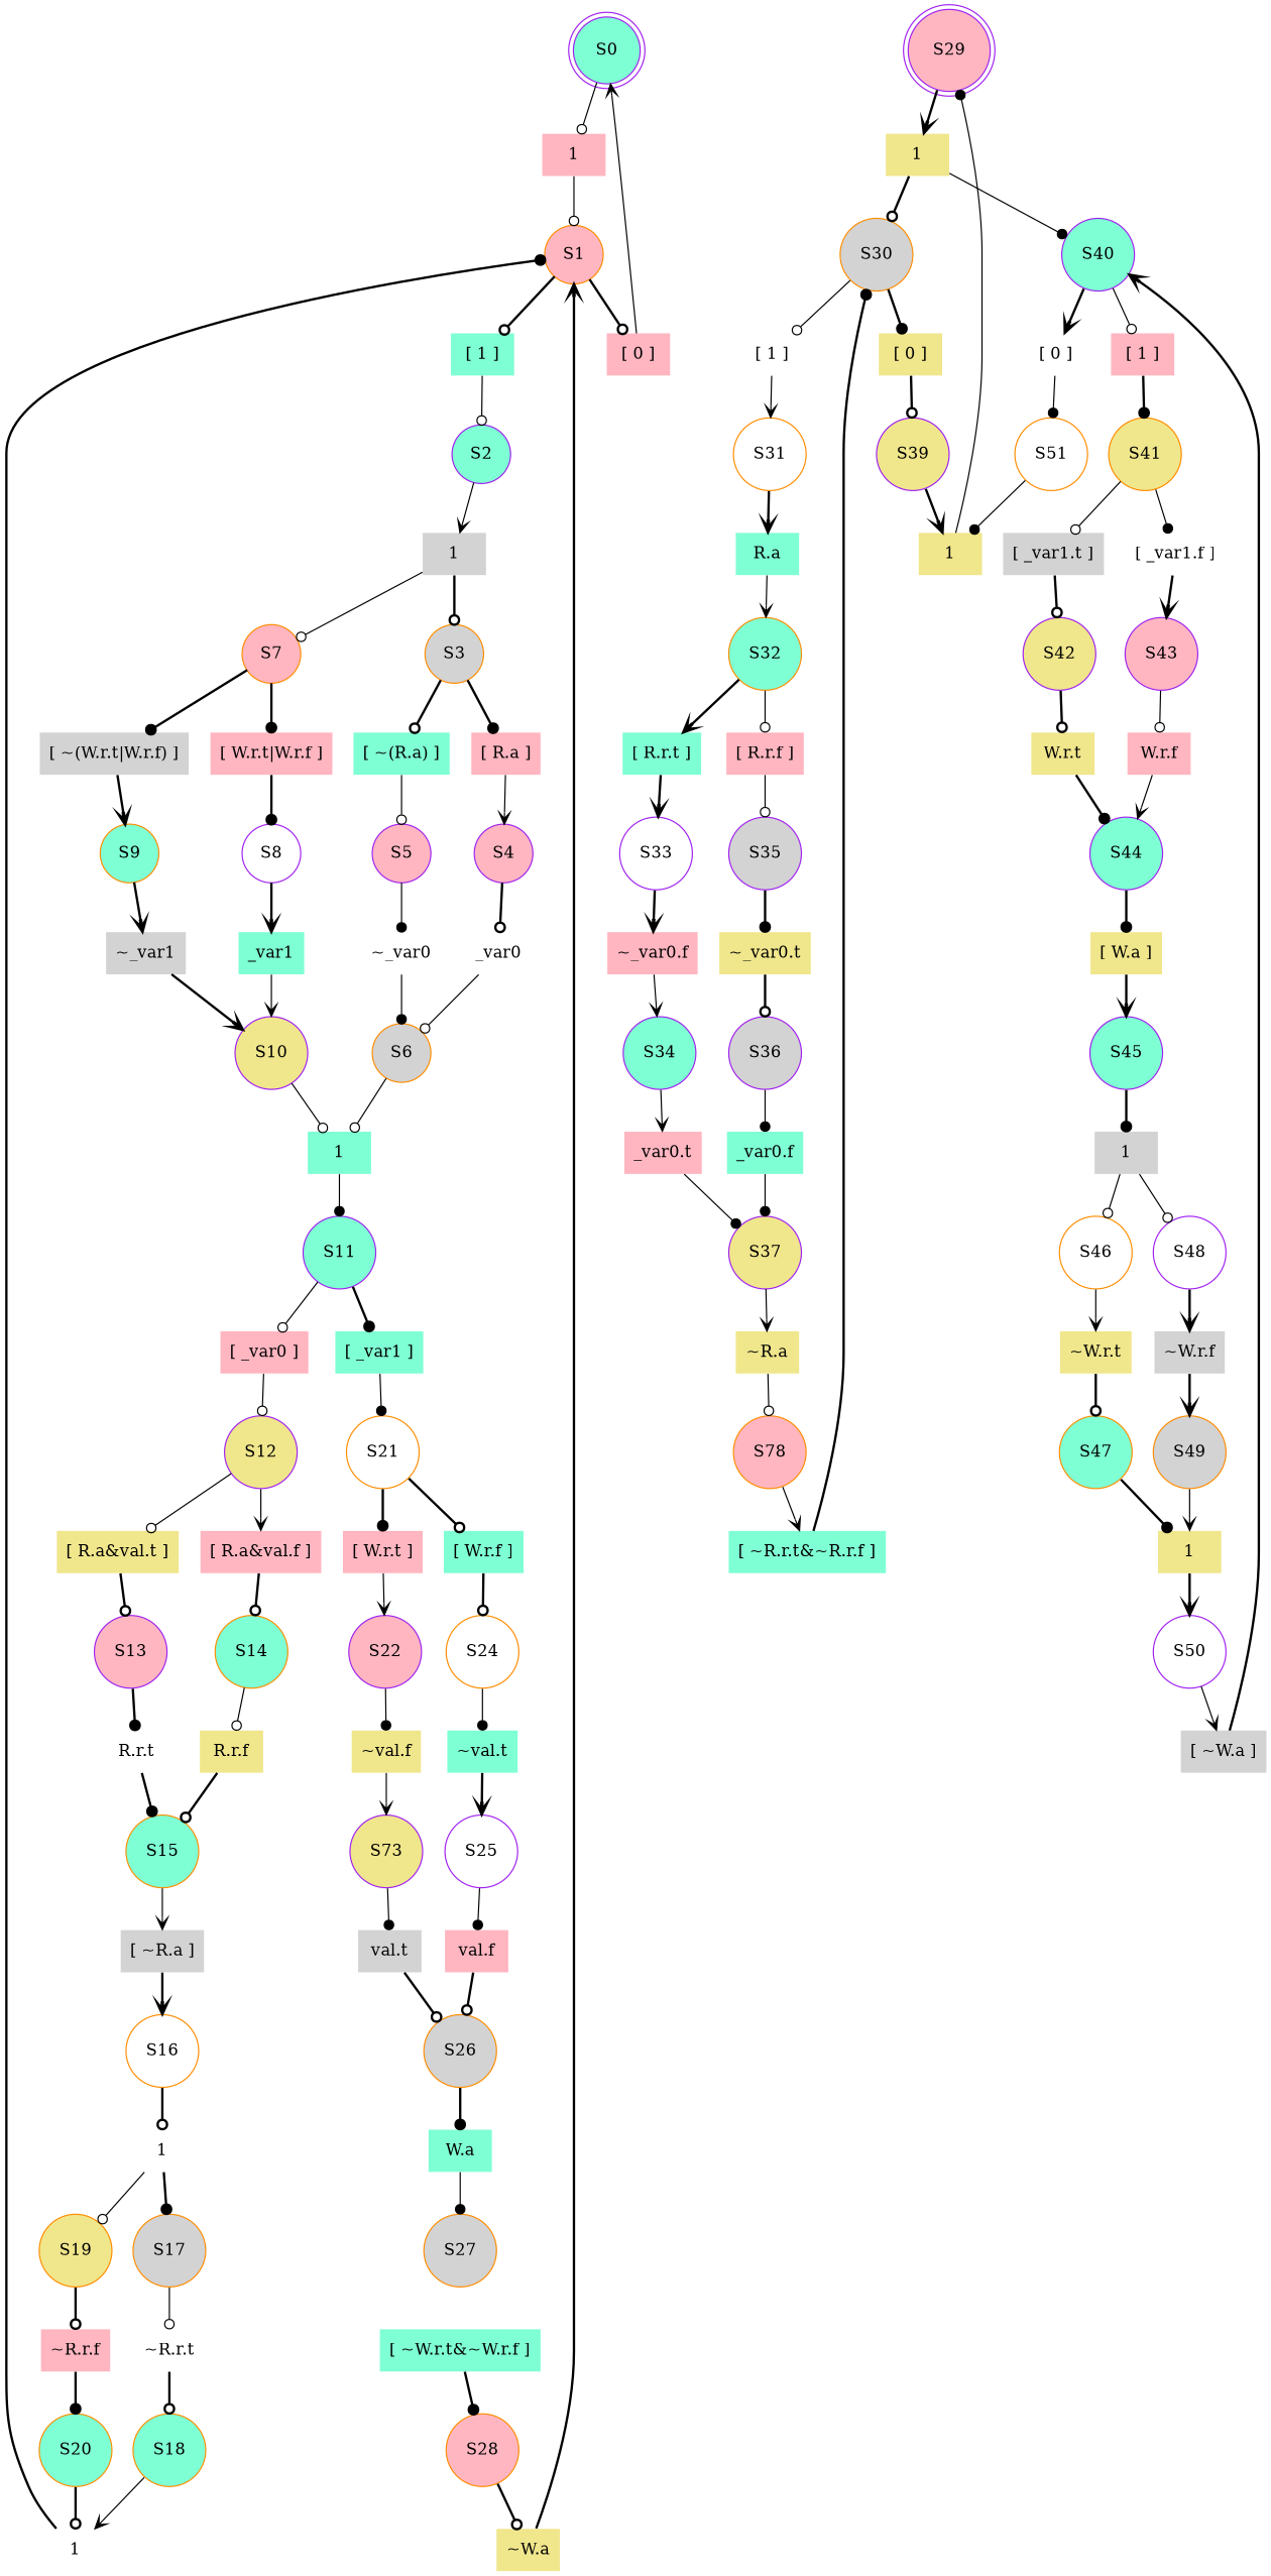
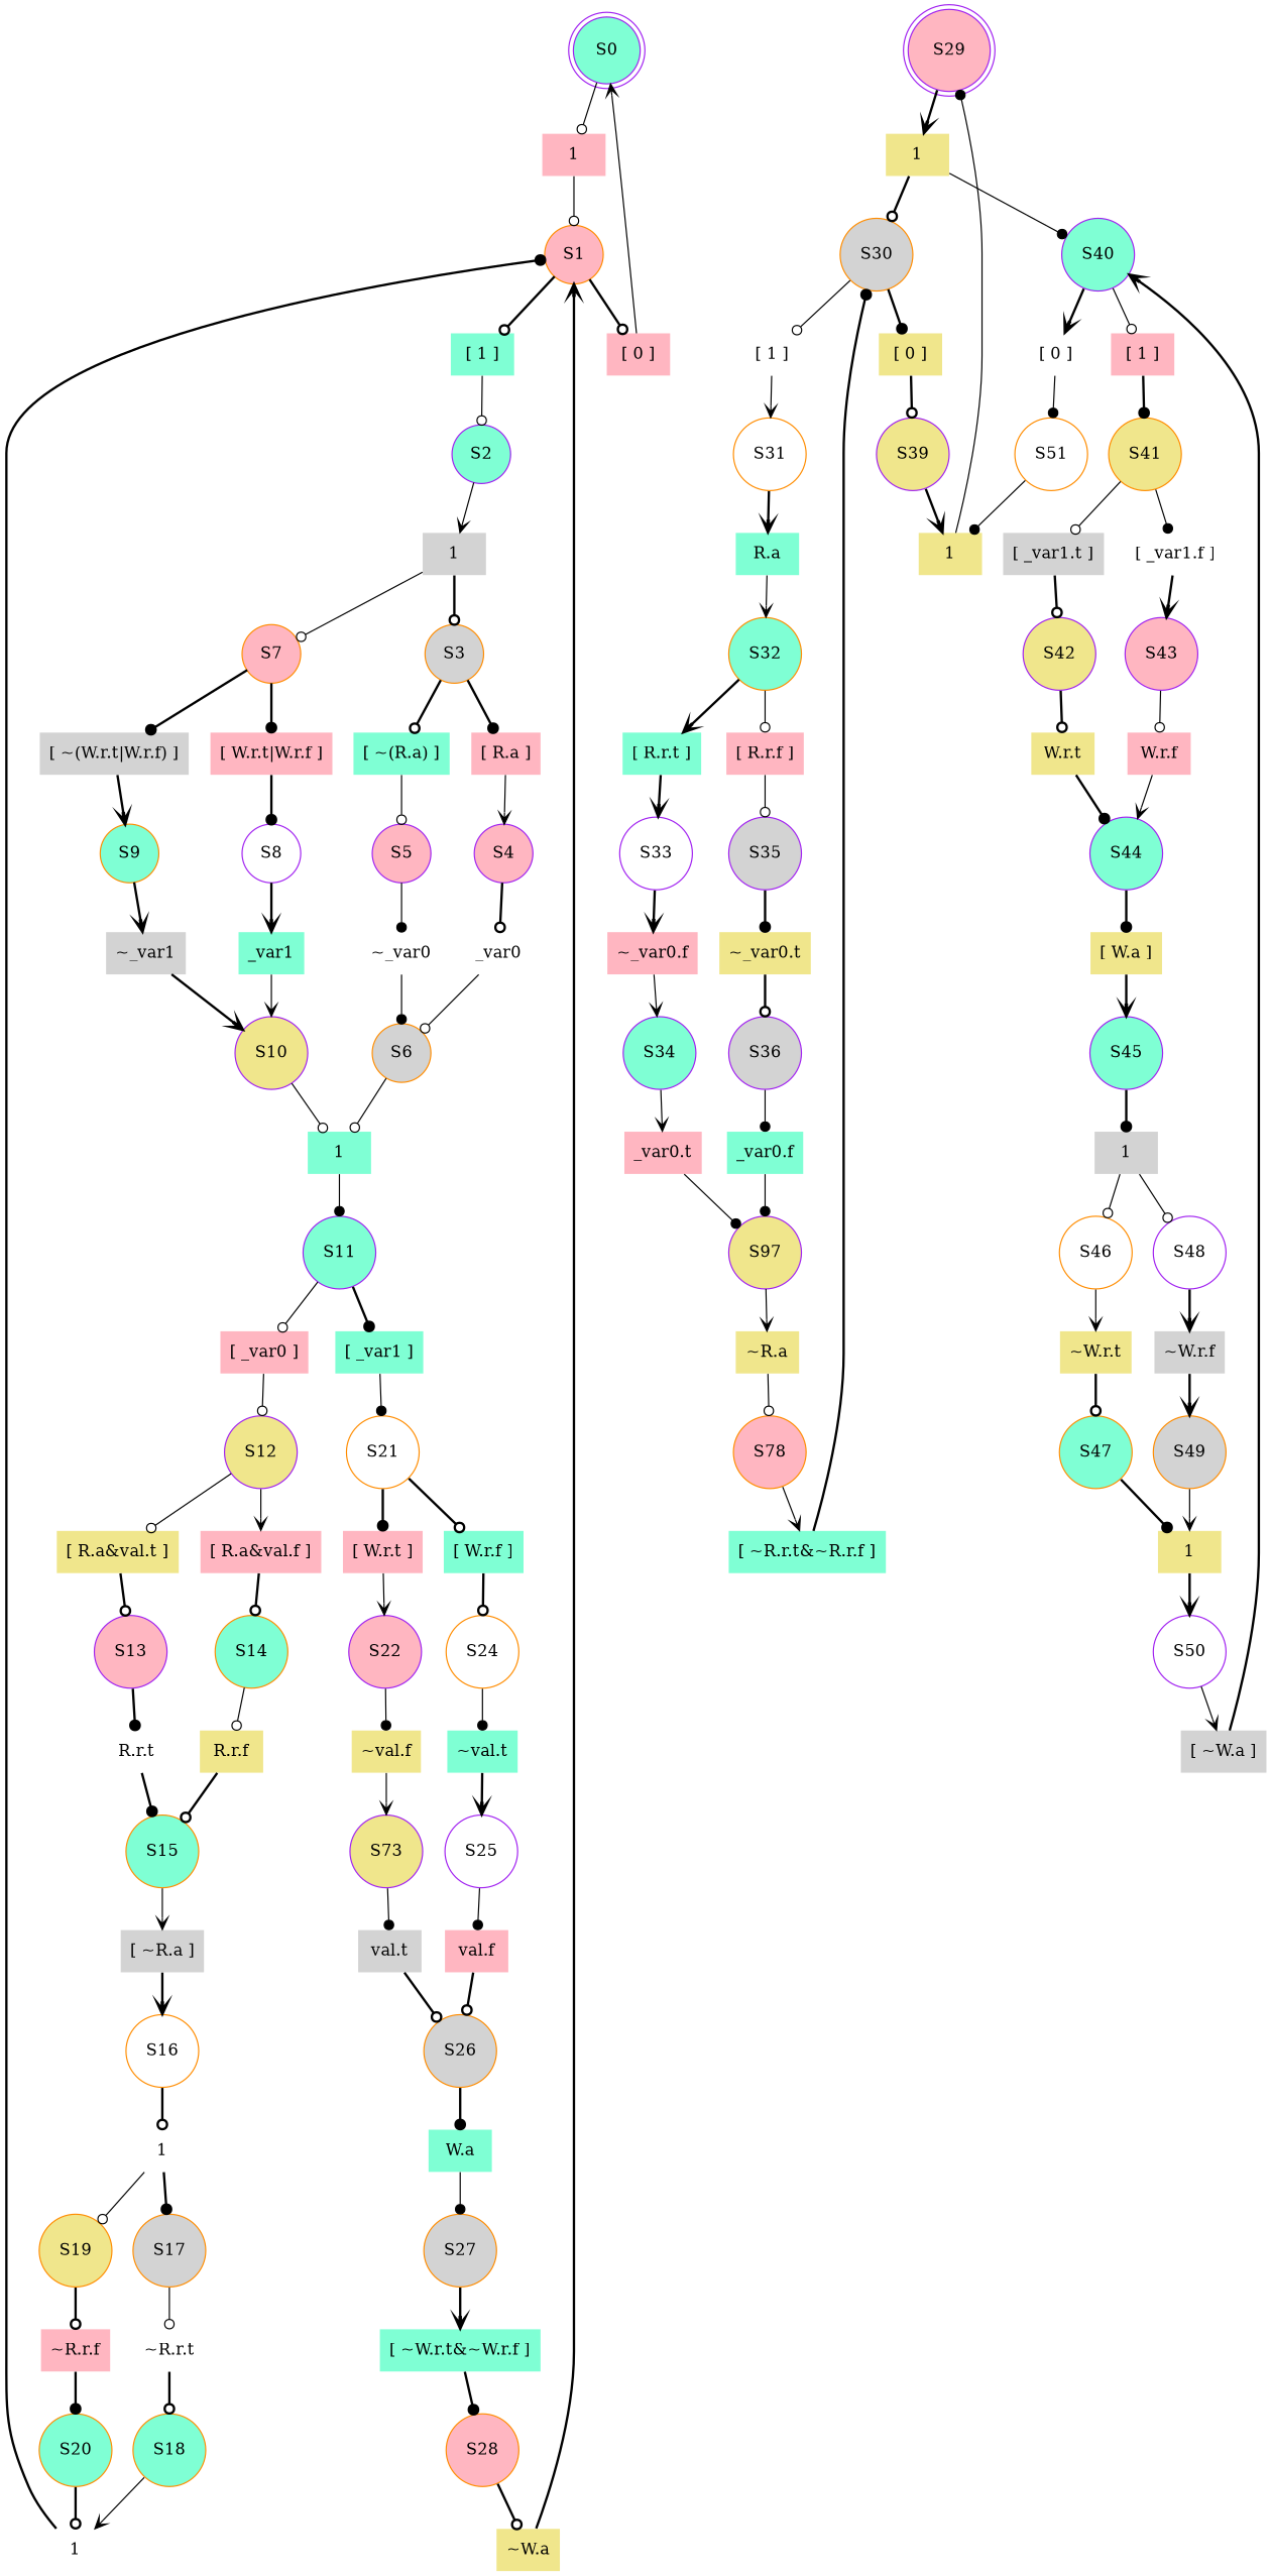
  digraph {
    node [color=darkorange fillcolor=aquamarine shape=plaintext style=filled]
    edge [arrowhead=odot style=bold]
    S0 [color=purple peripheries=2 shape=circle width=0.15]
    n2 [color=purple fillcolor=lightpink label=1]
    S1 [fillcolor=lightpink shape=circle width=0.25]
    n4 [color=purple label="[ 1 ]"]
    n5 [color=purple fillcolor=lightpink label="[ 0 ]"]
    S2 [color=purple shape=circle width=0.25]
    n7 [color=purple fillcolor=lightgrey label=1]
    S3 [fillcolor=lightgrey shape=circle width=0.25]
    S7 [fillcolor=lightpink shape=circle width=0.25]
    n10 [fillcolor=lightpink label="[ R.a ]"]
    n11 [label="[ ~(R.a) ]"]
    S4 [color=purple fillcolor=lightpink shape=circle width=0.25]
    n13 [fillcolor=white label=_var0]
    S6 [fillcolor=lightgrey shape=circle width=0.25]
    S5 [color=purple fillcolor=lightpink shape=circle width=0.25]
    n16 [color=purple fillcolor=white label="~_var0"]
    n17 [color=purple label=1]
    n18 [fillcolor=lightpink label="[ W.r.t|W.r.f ]"]
    n19 [fillcolor=lightgrey label="[ ~(W.r.t|W.r.f) ]"]
    S8 [color=purple fillcolor=white shape=circle width=0.25]
    n21 [label=_var1]
    S10 [color=purple fillcolor=khaki shape=circle width=0.25]
    S9 [shape=circle width=0.25]
    n24 [fillcolor=lightgrey label="~_var1"]
    S11 [color=purple shape=circle width=0.25]
    n26 [color=purple fillcolor=lightpink label="[ _var0 ]"]
    n27 [label="[ _var1 ]"]
    S12 [color=purple fillcolor=khaki shape=circle width=0.25]
    n29 [color=purple fillcolor=khaki label="[ R.a&val.t ]"]
    n30 [color=purple fillcolor=lightpink label="[ R.a&val.f ]"]
    S13 [color=purple fillcolor=lightpink shape=circle width=0.25]
    n32 [color=purple fillcolor=white label="R.r.t"]
    S15 [shape=circle width=0.25]
    S14 [shape=circle width=0.25]
    n35 [fillcolor=khaki label="R.r.f"]
    n36 [fillcolor=lightgrey label="[ ~R.a ]"]
    S16 [fillcolor=white shape=circle width=0.25]
    n38 [color=purple fillcolor=white label=1]
    S17 [fillcolor=lightgrey shape=circle width=0.25]
    S19 [fillcolor=khaki shape=circle width=0.25]
    n41 [fillcolor=white label="~R.r.t"]
    S18 [shape=circle width=0.25]
    n43 [fillcolor=white label=1]
    n44 [color=purple fillcolor=lightpink label="~R.r.f"]
    S20 [shape=circle width=0.25]
    S21 [fillcolor=white shape=circle width=0.25]
    n47 [color=purple fillcolor=lightpink label="[ W.r.t ]"]
    n48 [label="[ W.r.f ]"]
    S22 [color=purple fillcolor=lightpink shape=circle width=0.25]
    n50 [fillcolor=khaki label="~val.f"]
    n51 [color=purple fillcolor=khaki label=S73 shape=circle width=0.25]
    n52 [color=purple fillcolor=lightgrey label="val.t"]
    S26 [fillcolor=lightgrey shape=circle width=0.25]
    S24 [fillcolor=white shape=circle width=0.25]
    n55 [label="~val.t"]
    S25 [color=purple fillcolor=white shape=circle width=0.25]
    n57 [fillcolor=lightpink label="val.f"]
    n58 [color=purple label="W.a"]
    S27 [fillcolor=lightgrey shape=circle width=0.25]
    n60 [label="[ ~W.r.t&~W.r.f ]"]
    S28 [fillcolor=lightpink shape=circle width=0.25]
    n62 [fillcolor=khaki label="~W.a"]
    S29 [color=purple fillcolor=lightpink peripheries=2 shape=circle width=0.15]
    n64 [color=purple fillcolor=khaki label=1]
    S30 [fillcolor=lightgrey shape=circle width=0.25]
    S40 [color=purple shape=circle width=0.25]
    n67 [fillcolor=white label="[ 1 ]"]
    n68 [color=purple fillcolor=khaki label="[ 0 ]"]
    S31 [fillcolor=white shape=circle width=0.25]
    n70 [color=purple label="R.a"]
    S32 [shape=circle width=0.25]
    n72 [color=purple label="[ R.r.t ]"]
    n73 [fillcolor=lightpink label="[ R.r.f ]"]
    S33 [color=purple fillcolor=white shape=circle width=0.25]
    n75 [fillcolor=lightpink label="~_var0.f"]
    S34 [color=purple shape=circle width=0.25]
    n77 [color=purple fillcolor=lightpink label="_var0.t"]
-   S37 [color=purple fillcolor=khaki shape=circle width=0.25]
+   S37 [color=purple fillcolor=khaki shape=circle width=0.25 label=S97]
    S35 [color=purple fillcolor=lightgrey shape=circle width=0.25]
    n80 [color=purple fillcolor=khaki label="~_var0.t"]
    S36 [color=purple fillcolor=lightgrey shape=circle width=0.25]
    n82 [label="_var0.f"]
    n83 [fillcolor=khaki label="~R.a"]
    n84 [fillcolor=lightpink label=S78 shape=circle width=0.25]
    n85 [label="[ ~R.r.t&~R.r.f ]"]
    S39 [color=purple fillcolor=khaki shape=circle width=0.25]
    n87 [color=purple fillcolor=khaki label=1]
    n88 [fillcolor=lightpink label="[ 1 ]"]
    n89 [fillcolor=white label="[ 0 ]"]
    S41 [fillcolor=khaki shape=circle width=0.25]
    n91 [fillcolor=lightgrey label="[ _var1.t ]"]
    n92 [color=purple fillcolor=white label="[ _var1.f ]"]
    S42 [color=purple fillcolor=khaki shape=circle width=0.25]
    n94 [color=purple fillcolor=khaki label="W.r.t"]
    S44 [color=purple shape=circle width=0.25]
    S43 [color=purple fillcolor=lightpink shape=circle width=0.25]
    n97 [fillcolor=lightpink label="W.r.f"]
    n98 [fillcolor=khaki label="[ W.a ]"]
    S45 [color=purple shape=circle width=0.25]
    n100 [color=purple fillcolor=lightgrey label=1]
    S46 [fillcolor=white shape=circle width=0.25]
    S48 [color=purple fillcolor=white shape=circle width=0.25]
    n103 [fillcolor=khaki label="~W.r.t"]
    S47 [shape=circle width=0.25]
    n105 [fillcolor=khaki label=1]
    n106 [fillcolor=lightgrey label="~W.r.f"]
    S49 [fillcolor=lightgrey shape=circle width=0.25]
    S50 [color=purple fillcolor=white shape=circle width=0.25]
    n109 [color=purple fillcolor=lightgrey label="[ ~W.a ]"]
    S51 [fillcolor=white shape=circle width=0.25]
    subgraph sub_1 {
      elaborate=true
      reset="~R.r.t&~R.r.f&~R.a&~W.r.t&~W.r.f&~W.a&~val.t&~val.f"
      type=local
      variables="R.r.t,R.r.f,R.a,W.r.t,W.r.f,W.a,val.t,val.f,_var0,_var1"
      S0
      n2
      S1
      n4
      n5
      S2
      n7
      S3
      S7
      n10
      n11
      S4
      n13
      S6
      S5
      n16
      n17
      n18
      n19
      S8
      n21
      S10
      S9
      n24
      S11
      n26
      n27
      S12
      n29
      n30
      S13
      n32
      S15
      S14
      n35
      n36
      S16
      n38
      S17
      S19
      n41
      S18
      n43
      n44
      S20
      S21
      n47
      n48
      S22
      n50
      n51
      n52
      S26
      S24
      n55
      S25
      n57
      n58
      S27
      n60
      S28
      n62
    }
    subgraph sub_2 {
      elaborate=false
      reset="~R.r.t&~R.r.f&~R.a&~W.r.t&~W.r.f&~W.a&~_var0.t&~_var0.f&~_var1.t&~_var1.f"
      type=remote
      variables="R.r.t,R.r.f,R.a,W.r.t,W.r.f,W.a,_var0.t,_var0.f,_var1.t,_var1.f"
      S29
      n64
      S30
      S40
      n67
      n68
      S31
      n70
      S32
      n72
      n73
      S33
      n75
      S34
      n77
      S37
      S35
      n80
      S36
      n82
      n83
      n84
      n85
      S39
      n87
      n88
      n89
      S41
      n91
      n92
      S42
      n94
      S44
      S43
      n97
      n98
      S45
      n100
      S46
      S48
      n103
      S47
      n105
      n106
      S49
      S50
      n109
      S51
    }
    S0 -> n2 [style=solid]
    n2 -> S1 [style=solid]
    S1 -> n4
    S1 -> n5
    n4 -> S2 [style=solid]
    n5 -> S0 [arrowhead=vee style=solid]
    S2 -> n7 [arrowhead=vee style=solid]
    n7 -> S3
    n7 -> S7 [style=solid]
    S3 -> n10 [arrowhead=dot]
    S3 -> n11
    S7 -> n18 [arrowhead=dot]
    S7 -> n19 [arrowhead=dot]
    n10 -> S4 [arrowhead=vee style=solid]
    n11 -> S5 [style=solid]
    S4 -> n13
    n13 -> S6 [style=solid]
    S6 -> n17 [style=solid]
    S5 -> n16 [arrowhead=dot style=solid]
    n16 -> S6 [arrowhead=dot style=solid]
    n17 -> S11 [arrowhead=dot style=solid]
    n18 -> S8 [arrowhead=dot]
    n19 -> S9 [arrowhead=vee]
    S8 -> n21 [arrowhead=vee]
    n21 -> S10 [arrowhead=vee style=solid]
    S10 -> n17 [style=solid]
    S9 -> n24 [arrowhead=vee]
    n24 -> S10 [arrowhead=vee]
    S11 -> n26 [style=solid]
    S11 -> n27 [arrowhead=dot]
    n26 -> S12 [style=solid]
    n27 -> S21 [arrowhead=dot style=solid]
    S12 -> n29 [style=solid]
    S12 -> n30 [arrowhead=vee style=solid]
    n29 -> S13
    n30 -> S14
    S13 -> n32 [arrowhead=dot]
    n32 -> S15 [arrowhead=dot]
    S15 -> n36 [arrowhead=vee style=solid]
    S14 -> n35 [style=solid]
    n35 -> S15
    n36 -> S16 [arrowhead=vee]
    S16 -> n38
    n38 -> S17 [arrowhead=dot]
    n38 -> S19 [style=solid]
    S17 -> n41 [style=solid]
    S19 -> n44
    n41 -> S18
    S18 -> n43 [arrowhead=vee style=solid]
    n43 -> S1 [arrowhead=dot]
    n44 -> S20 [arrowhead=dot]
    S20 -> n43
    S21 -> n47 [arrowhead=dot]
    S21 -> n48
    n47 -> S22 [arrowhead=vee style=solid]
    n48 -> S24
    S22 -> n50 [arrowhead=dot style=solid]
    n50 -> n51 [arrowhead=vee style=solid]
    n51 -> n52 [arrowhead=dot style=solid]
    n52 -> S26
    S26 -> n58 [arrowhead=dot]
    S24 -> n55 [arrowhead=dot style=solid]
    n55 -> S25 [arrowhead=vee]
    S25 -> n57 [arrowhead=dot style=solid]
    n57 -> S26
    n58 -> S27 [arrowhead=dot style=solid]
+   S27 -> n60 [arrowhead=vee]
    n60 -> S28 [arrowhead=dot]
    S28 -> n62
    n62 -> S1 [arrowhead=vee]
    S29 -> n64 [arrowhead=vee]
    n64 -> S30
    n64 -> S40 [arrowhead=dot style=solid]
    S30 -> n67 [style=solid]
    S30 -> n68 [arrowhead=dot]
    S40 -> n88 [style=solid]
    S40 -> n89 [arrowhead=vee]
    n67 -> S31 [arrowhead=vee style=solid]
    n68 -> S39
    S31 -> n70 [arrowhead=vee]
    n70 -> S32 [arrowhead=vee style=solid]
    S32 -> n72 [arrowhead=vee]
    S32 -> n73 [style=solid]
    n72 -> S33 [arrowhead=vee]
    n73 -> S35 [style=solid]
    S33 -> n75 [arrowhead=vee]
    n75 -> S34 [arrowhead=vee style=solid]
    S34 -> n77 [arrowhead=vee style=solid]
    n77 -> S37 [arrowhead=dot style=solid]
    S37 -> n83 [arrowhead=vee style=solid]
    S35 -> n80 [arrowhead=dot]
    n80 -> S36
    S36 -> n82 [arrowhead=dot style=solid]
    n82 -> S37 [arrowhead=dot style=solid]
    n83 -> n84 [style=solid]
    n84 -> n85 [arrowhead=vee style=solid]
    n85 -> S30 [arrowhead=dot]
    S39 -> n87 [arrowhead=vee]
    n87 -> S29 [arrowhead=dot style=solid]
    n88 -> S41 [arrowhead=dot]
    n89 -> S51 [arrowhead=dot style=solid]
    S41 -> n91 [style=solid]
    S41 -> n92 [arrowhead=dot style=solid]
    n91 -> S42
    n92 -> S43 [arrowhead=vee]
    S42 -> n94
    n94 -> S44 [arrowhead=dot]
    S44 -> n98 [arrowhead=dot]
    S43 -> n97 [style=solid]
    n97 -> S44 [arrowhead=vee style=solid]
    n98 -> S45 [arrowhead=vee]
    S45 -> n100 [arrowhead=dot]
    n100 -> S46 [style=solid]
    n100 -> S48 [style=solid]
    S46 -> n103 [arrowhead=vee style=solid]
    S48 -> n106 [arrowhead=vee]
    n103 -> S47
    S47 -> n105 [arrowhead=dot]
    n105 -> S50 [arrowhead=vee]
    n106 -> S49 [arrowhead=vee]
    S49 -> n105 [arrowhead=vee style=solid]
    S50 -> n109 [arrowhead=vee style=solid]
    n109 -> S40 [arrowhead=vee]
    S51 -> n87 [arrowhead=dot style=solid]
  }
